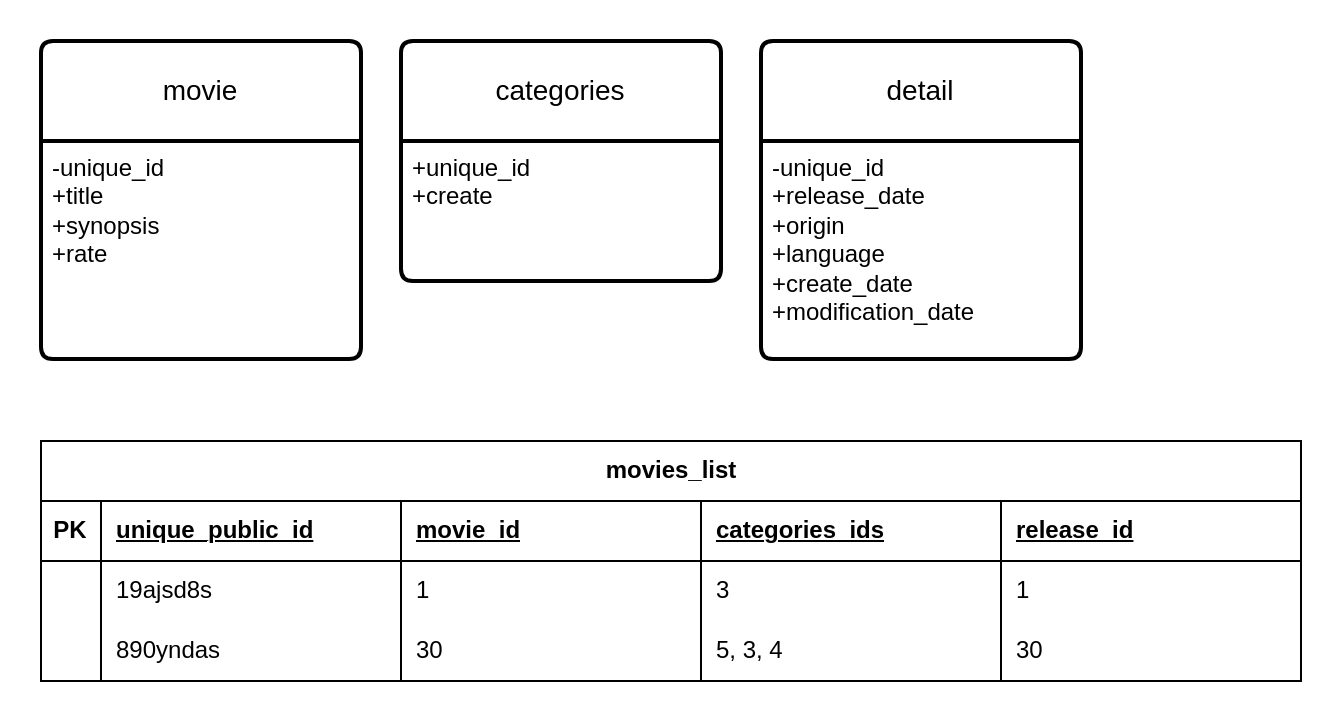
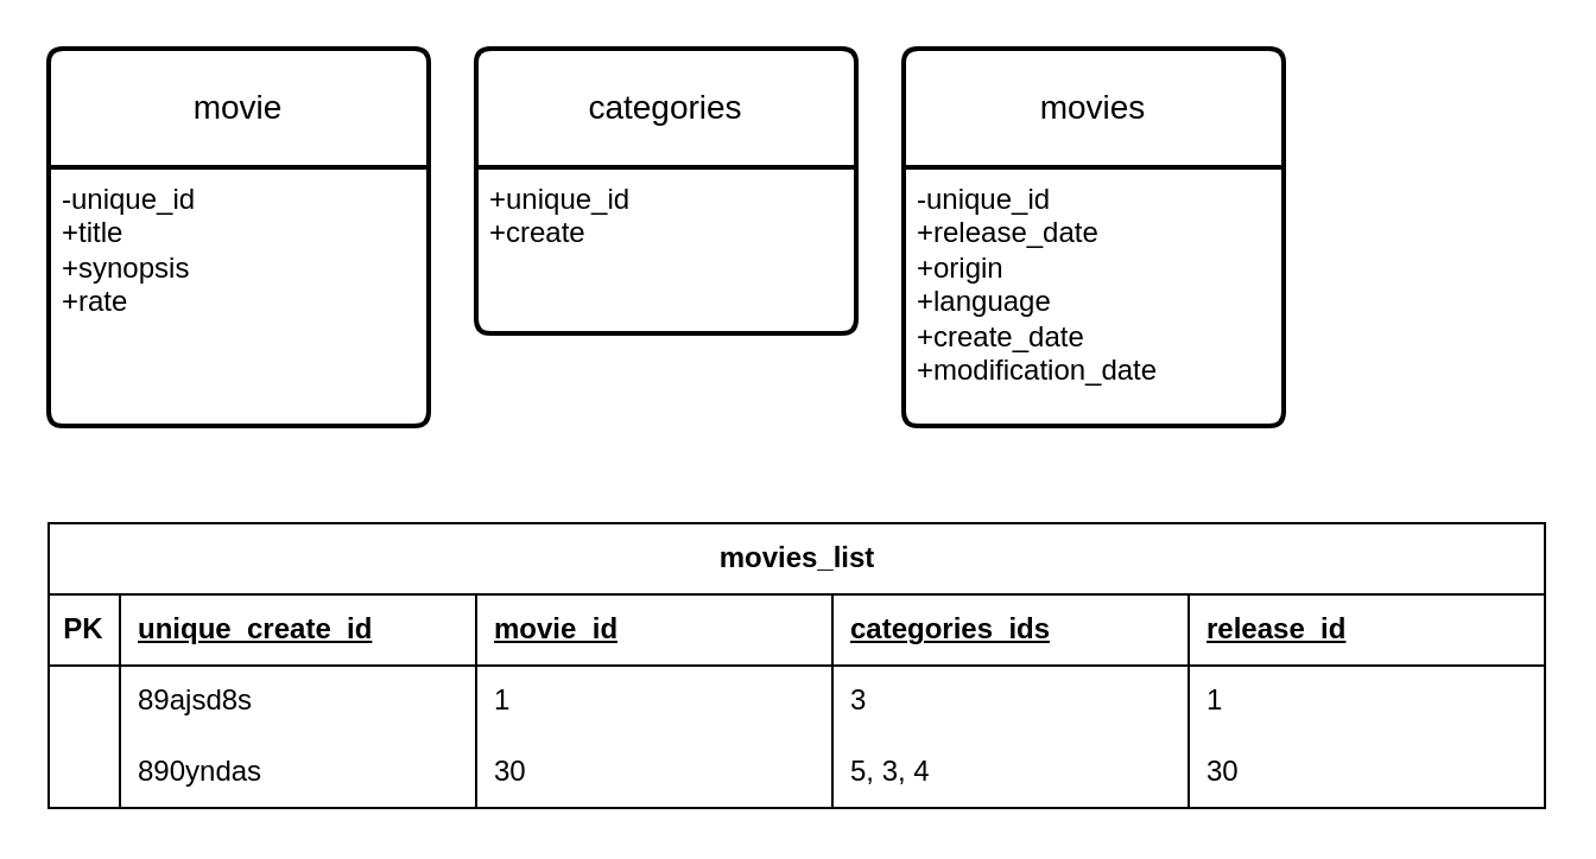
  <mxCell id="0" />
  <mxCell id="1" parent="0" />
  <mxCell id="2" value="" style="group" vertex="1" connectable="0" parent="1"><mxGeometry x="20" y="20" width="630" height="320" as="geometry" /></mxCell>
  <mxCell id="3" value="movie" style="swimlane;childLayout=stackLayout;horizontal=1;startSize=50;horizontalStack=0;rounded=1;fontSize=14;fontStyle=0;strokeWidth=2;resizeParent=0;resizeLast=1;shadow=0;dashed=0;align=center;arcSize=4;whiteSpace=wrap;html=1;" parent="2" vertex="1"><mxGeometry width="160" height="159" as="geometry" /></mxCell>
  <mxCell id="4" value="-unique_id&lt;br&gt;+title&lt;br&gt;+synopsis&lt;br&gt;+rate" style="align=left;strokeColor=none;fillColor=none;spacingLeft=4;fontSize=12;verticalAlign=top;resizable=0;rotatable=0;part=1;html=1;" parent="3" vertex="1"><mxGeometry y="50" width="160" height="109" as="geometry" /></mxCell>
  <mxCell id="5" value="categories" style="swimlane;childLayout=stackLayout;horizontal=1;startSize=50;horizontalStack=0;rounded=1;fontSize=14;fontStyle=0;strokeWidth=2;resizeParent=0;resizeLast=1;shadow=0;dashed=0;align=center;arcSize=4;whiteSpace=wrap;html=1;" parent="2" vertex="1"><mxGeometry x="180" width="160" height="120" as="geometry" /></mxCell>
  <mxCell id="6" value="+unique_id&lt;br&gt;+create" style="align=left;strokeColor=none;fillColor=none;spacingLeft=4;fontSize=12;verticalAlign=top;resizable=0;rotatable=0;part=1;html=1;" parent="5" vertex="1"><mxGeometry y="50" width="160" height="70" as="geometry" /></mxCell>
- <mxCell id="7" value="detail" style="swimlane;childLayout=stackLayout;horizontal=1;startSize=50;horizontalStack=0;rounded=1;fontSize=14;fontStyle=0;strokeWidth=2;resizeParent=0;resizeLast=1;shadow=0;dashed=0;align=center;arcSize=4;whiteSpace=wrap;html=1;" parent="2" vertex="1"><mxGeometry x="360" width="160" height="159" as="geometry" /></mxCell>
+ <mxCell id="7" value="movies" style="swimlane;childLayout=stackLayout;horizontal=1;startSize=50;horizontalStack=0;rounded=1;fontSize=14;fontStyle=0;strokeWidth=2;resizeParent=0;resizeLast=1;shadow=0;dashed=0;align=center;arcSize=4;whiteSpace=wrap;html=1;" parent="2" vertex="1"><mxGeometry x="360" width="160" height="159" as="geometry" /></mxCell>
  <mxCell id="8" value="-unique_id&lt;br&gt;+release_date&lt;br&gt;+origin&lt;br&gt;+language&lt;br&gt;+create_date&lt;br&gt;+modification_date" style="align=left;strokeColor=none;fillColor=none;spacingLeft=4;fontSize=12;verticalAlign=top;resizable=0;rotatable=0;part=1;html=1;" parent="7" vertex="1"><mxGeometry y="50" width="160" height="109" as="geometry" /></mxCell>
  <mxCell id="9" value="movies_list" style="shape=table;startSize=30;container=1;collapsible=1;childLayout=tableLayout;fixedRows=1;rowLines=0;fontStyle=1;align=center;resizeLast=1;html=1;" parent="2" vertex="1"><mxGeometry y="200" width="630" height="120" as="geometry" /></mxCell>
  <mxCell id="10" value="" style="shape=tableRow;horizontal=0;startSize=0;swimlaneHead=0;swimlaneBody=0;fillColor=none;collapsible=0;dropTarget=0;points=[[0,0.5],[1,0.5]];portConstraint=eastwest;top=0;left=0;right=0;bottom=1;" parent="9" vertex="1"><mxGeometry y="30" width="630" height="30" as="geometry" /></mxCell>
  <mxCell id="11" value="PK" style="shape=partialRectangle;connectable=0;fillColor=none;top=0;left=0;bottom=0;right=0;fontStyle=1;overflow=hidden;whiteSpace=wrap;html=1;" parent="10" vertex="1"><mxGeometry width="30" height="30" as="geometry"><mxRectangle width="30" height="30" as="alternateBounds" /></mxGeometry></mxCell>
- <mxCell id="12" value="unique_public_id" style="shape=partialRectangle;connectable=0;fillColor=none;top=0;left=0;bottom=0;right=0;align=left;spacingLeft=6;fontStyle=5;overflow=hidden;whiteSpace=wrap;html=1;" parent="10" vertex="1"><mxGeometry x="30" width="150" height="30" as="geometry"><mxRectangle width="150" height="30" as="alternateBounds" /></mxGeometry></mxCell>
+ <mxCell id="12" value="unique_create_id" style="shape=partialRectangle;connectable=0;fillColor=none;top=0;left=0;bottom=0;right=0;align=left;spacingLeft=6;fontStyle=5;overflow=hidden;whiteSpace=wrap;html=1;" parent="10" vertex="1"><mxGeometry x="30" width="150" height="30" as="geometry"><mxRectangle width="150" height="30" as="alternateBounds" /></mxGeometry></mxCell>
  <mxCell id="13" value="movie_id" style="shape=partialRectangle;connectable=0;fillColor=none;top=0;left=0;bottom=0;right=0;align=left;spacingLeft=6;fontStyle=5;overflow=hidden;whiteSpace=wrap;html=1;" parent="10" vertex="1"><mxGeometry x="180" width="150" height="30" as="geometry"><mxRectangle width="150" height="30" as="alternateBounds" /></mxGeometry></mxCell>
  <mxCell id="14" value="categories_ids" style="shape=partialRectangle;connectable=0;fillColor=none;top=0;left=0;bottom=0;right=0;align=left;spacingLeft=6;fontStyle=5;overflow=hidden;whiteSpace=wrap;html=1;" parent="10" vertex="1"><mxGeometry x="330" width="150" height="30" as="geometry"><mxRectangle width="150" height="30" as="alternateBounds" /></mxGeometry></mxCell>
  <mxCell id="15" value="release_id" style="shape=partialRectangle;connectable=0;fillColor=none;top=0;left=0;bottom=0;right=0;align=left;spacingLeft=6;fontStyle=5;overflow=hidden;whiteSpace=wrap;html=1;" parent="10" vertex="1"><mxGeometry x="480" width="150" height="30" as="geometry"><mxRectangle width="150" height="30" as="alternateBounds" /></mxGeometry></mxCell>
  <mxCell id="16" value="" style="shape=tableRow;horizontal=0;startSize=0;swimlaneHead=0;swimlaneBody=0;fillColor=none;collapsible=0;dropTarget=0;points=[[0,0.5],[1,0.5]];portConstraint=eastwest;top=0;left=0;right=0;bottom=0;" parent="9" vertex="1"><mxGeometry y="60" width="630" height="30" as="geometry" /></mxCell>
  <mxCell id="17" value="" style="shape=partialRectangle;connectable=0;fillColor=none;top=0;left=0;bottom=0;right=0;editable=1;overflow=hidden;whiteSpace=wrap;html=1;" parent="16" vertex="1"><mxGeometry width="30" height="30" as="geometry"><mxRectangle width="30" height="30" as="alternateBounds" /></mxGeometry></mxCell>
- <mxCell id="18" value="19ajsd8s" style="shape=partialRectangle;connectable=0;fillColor=none;top=0;left=0;bottom=0;right=0;align=left;spacingLeft=6;overflow=hidden;whiteSpace=wrap;html=1;" parent="16" vertex="1"><mxGeometry x="30" width="150" height="30" as="geometry"><mxRectangle width="150" height="30" as="alternateBounds" /></mxGeometry></mxCell>
+ <mxCell id="18" value="89ajsd8s" style="shape=partialRectangle;connectable=0;fillColor=none;top=0;left=0;bottom=0;right=0;align=left;spacingLeft=6;overflow=hidden;whiteSpace=wrap;html=1;" parent="16" vertex="1"><mxGeometry x="30" width="150" height="30" as="geometry"><mxRectangle width="150" height="30" as="alternateBounds" /></mxGeometry></mxCell>
  <mxCell id="19" value="1" style="shape=partialRectangle;connectable=0;fillColor=none;top=0;left=0;bottom=0;right=0;align=left;spacingLeft=6;overflow=hidden;whiteSpace=wrap;html=1;" parent="16" vertex="1"><mxGeometry x="180" width="150" height="30" as="geometry"><mxRectangle width="150" height="30" as="alternateBounds" /></mxGeometry></mxCell>
  <mxCell id="20" value="3" style="shape=partialRectangle;connectable=0;fillColor=none;top=0;left=0;bottom=0;right=0;align=left;spacingLeft=6;overflow=hidden;whiteSpace=wrap;html=1;" parent="16" vertex="1"><mxGeometry x="330" width="150" height="30" as="geometry"><mxRectangle width="150" height="30" as="alternateBounds" /></mxGeometry></mxCell>
  <mxCell id="21" value="1" style="shape=partialRectangle;connectable=0;fillColor=none;top=0;left=0;bottom=0;right=0;align=left;spacingLeft=6;overflow=hidden;whiteSpace=wrap;html=1;" parent="16" vertex="1"><mxGeometry x="480" width="150" height="30" as="geometry"><mxRectangle width="150" height="30" as="alternateBounds" /></mxGeometry></mxCell>
  <mxCell id="22" value="" style="shape=tableRow;horizontal=0;startSize=0;swimlaneHead=0;swimlaneBody=0;fillColor=none;collapsible=0;dropTarget=0;points=[[0,0.5],[1,0.5]];portConstraint=eastwest;top=0;left=0;right=0;bottom=0;" parent="9" vertex="1"><mxGeometry y="90" width="630" height="30" as="geometry" /></mxCell>
  <mxCell id="23" value="" style="shape=partialRectangle;connectable=0;fillColor=none;top=0;left=0;bottom=0;right=0;editable=1;overflow=hidden;whiteSpace=wrap;html=1;" parent="22" vertex="1"><mxGeometry width="30" height="30" as="geometry"><mxRectangle width="30" height="30" as="alternateBounds" /></mxGeometry></mxCell>
  <mxCell id="24" value="890yndas" style="shape=partialRectangle;connectable=0;fillColor=none;top=0;left=0;bottom=0;right=0;align=left;spacingLeft=6;overflow=hidden;whiteSpace=wrap;html=1;" parent="22" vertex="1"><mxGeometry x="30" width="150" height="30" as="geometry"><mxRectangle width="150" height="30" as="alternateBounds" /></mxGeometry></mxCell>
  <mxCell id="25" value="30" style="shape=partialRectangle;connectable=0;fillColor=none;top=0;left=0;bottom=0;right=0;align=left;spacingLeft=6;overflow=hidden;whiteSpace=wrap;html=1;" parent="22" vertex="1"><mxGeometry x="180" width="150" height="30" as="geometry"><mxRectangle width="150" height="30" as="alternateBounds" /></mxGeometry></mxCell>
  <mxCell id="26" value="5, 3, 4" style="shape=partialRectangle;connectable=0;fillColor=none;top=0;left=0;bottom=0;right=0;align=left;spacingLeft=6;overflow=hidden;whiteSpace=wrap;html=1;" parent="22" vertex="1"><mxGeometry x="330" width="150" height="30" as="geometry"><mxRectangle width="150" height="30" as="alternateBounds" /></mxGeometry></mxCell>
  <mxCell id="27" value="30" style="shape=partialRectangle;connectable=0;fillColor=none;top=0;left=0;bottom=0;right=0;align=left;spacingLeft=6;overflow=hidden;whiteSpace=wrap;html=1;" parent="22" vertex="1"><mxGeometry x="480" width="150" height="30" as="geometry"><mxRectangle width="150" height="30" as="alternateBounds" /></mxGeometry></mxCell>
